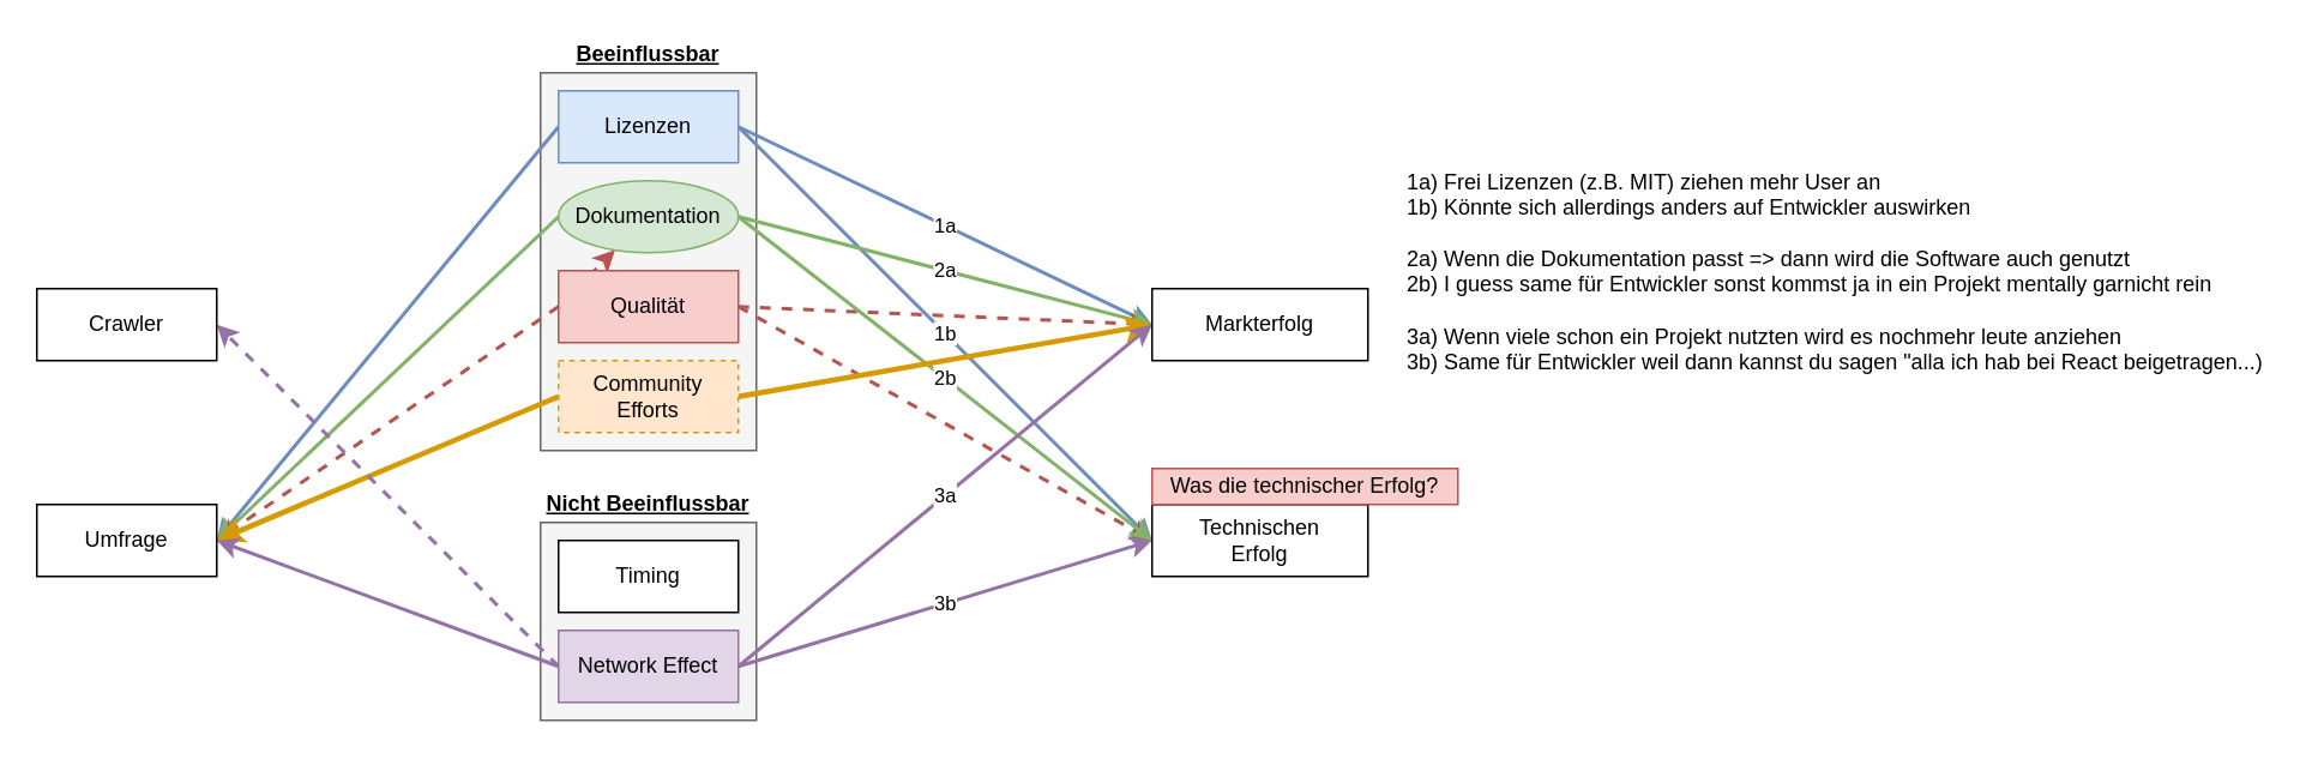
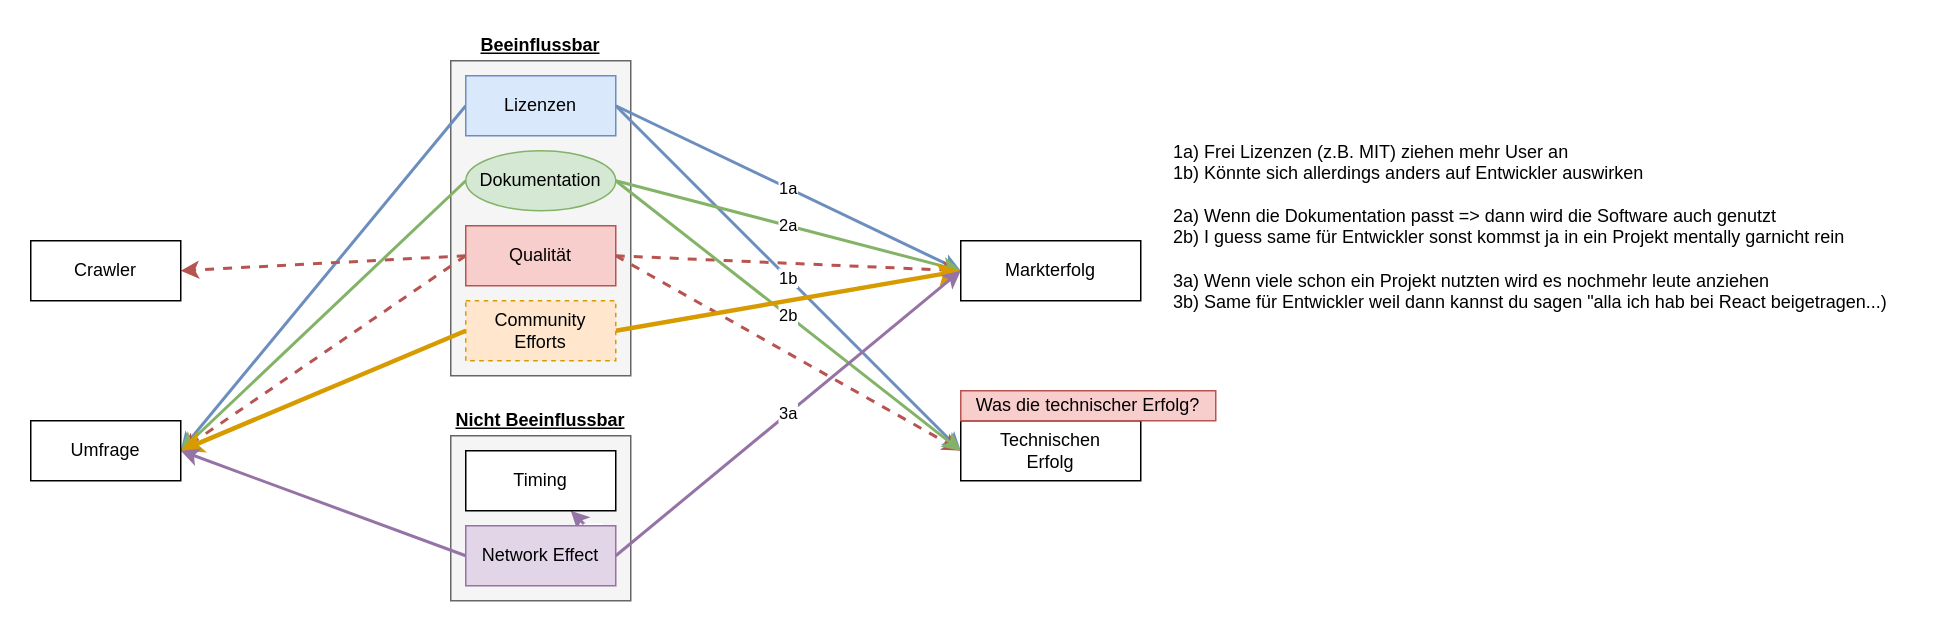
  <mxCell id="0" />
  <mxCell id="1" parent="0" />
  <mxCell id="2" value="" style="rounded=0;whiteSpace=wrap;html=1;fillColor=#f5f5f5;strokeColor=#666666;fontColor=#333333;" vertex="1" parent="1"><mxGeometry x="300" y="290" width="120" height="110" as="geometry" /></mxCell>
  <mxCell id="3" value="" style="rounded=0;whiteSpace=wrap;html=1;fillColor=#f5f5f5;strokeColor=#666666;fontColor=#333333;" vertex="1" parent="1"><mxGeometry x="300" y="40" width="120" height="210" as="geometry" /></mxCell>
  <mxCell id="4" value="1a" style="rounded=0;orthogonalLoop=1;jettySize=auto;html=1;entryX=0;entryY=0.5;entryDx=0;entryDy=0;exitX=1;exitY=0.5;exitDx=0;exitDy=0;fillColor=#dae8fc;strokeColor=#6c8ebf;strokeWidth=2;" edge="1" parent="1" source="7" target="28"><mxGeometry relative="1" as="geometry" /></mxCell>
  <mxCell id="5" value="1b" style="edgeStyle=none;rounded=0;orthogonalLoop=1;jettySize=auto;html=1;exitX=1;exitY=0.5;exitDx=0;exitDy=0;entryX=0;entryY=0.5;entryDx=0;entryDy=0;fillColor=#dae8fc;strokeColor=#6c8ebf;strokeWidth=2;" edge="1" parent="1" source="7" target="29"><mxGeometry relative="1" as="geometry" /></mxCell>
  <mxCell id="6" style="edgeStyle=none;rounded=0;orthogonalLoop=1;jettySize=auto;html=1;entryX=1;entryY=0.5;entryDx=0;entryDy=0;exitX=0;exitY=0.5;exitDx=0;exitDy=0;fillColor=#dae8fc;strokeColor=#6c8ebf;strokeWidth=2;" edge="1" parent="1" source="7" target="33"><mxGeometry relative="1" as="geometry" /></mxCell>
  <mxCell id="7" value="Lizenzen" style="rounded=0;whiteSpace=wrap;html=1;fillColor=#dae8fc;strokeColor=#6c8ebf;" vertex="1" parent="1"><mxGeometry x="310" y="50" width="100" height="40" as="geometry" /></mxCell>
- <mxCell id="8" style="edgeStyle=none;rounded=0;orthogonalLoop=1;jettySize=auto;html=1;dashed=1;exitX=0;exitY=0.5;exitDx=0;exitDy=0;strokeWidth=2;fillColor=#f8cecc;strokeColor=#b85450;" edge="1" parent="1" source="12" target="16"><mxGeometry relative="1" as="geometry" /></mxCell>
+ <mxCell id="8" style="edgeStyle=none;rounded=0;orthogonalLoop=1;jettySize=auto;html=1;entryX=1;entryY=0.5;entryDx=0;entryDy=0;dashed=1;exitX=0;exitY=0.5;exitDx=0;exitDy=0;strokeWidth=2;fillColor=#f8cecc;strokeColor=#b85450;" edge="1" parent="1" source="12" target="32"><mxGeometry relative="1" as="geometry" /></mxCell>
  <mxCell id="9" style="edgeStyle=none;rounded=0;orthogonalLoop=1;jettySize=auto;html=1;entryX=1;entryY=0.5;entryDx=0;entryDy=0;dashed=1;exitX=0;exitY=0.5;exitDx=0;exitDy=0;strokeWidth=2;fillColor=#f8cecc;strokeColor=#b85450;" edge="1" parent="1" source="12" target="33"><mxGeometry relative="1" as="geometry" /></mxCell>
  <mxCell id="10" style="edgeStyle=none;rounded=0;orthogonalLoop=1;jettySize=auto;html=1;exitX=1;exitY=0.5;exitDx=0;exitDy=0;entryX=0;entryY=0.5;entryDx=0;entryDy=0;dashed=1;strokeWidth=2;fillColor=#f8cecc;strokeColor=#b85450;" edge="1" parent="1" source="12" target="28"><mxGeometry relative="1" as="geometry" /></mxCell>
  <mxCell id="11" style="edgeStyle=none;rounded=0;orthogonalLoop=1;jettySize=auto;html=1;exitX=1;exitY=0.5;exitDx=0;exitDy=0;entryX=0;entryY=0.5;entryDx=0;entryDy=0;dashed=1;strokeWidth=2;fillColor=#f8cecc;strokeColor=#b85450;" edge="1" parent="1" source="12" target="29"><mxGeometry relative="1" as="geometry" /></mxCell>
  <mxCell id="12" value="Qualität" style="rounded=0;whiteSpace=wrap;html=1;fillColor=#f8cecc;strokeColor=#b85450;" vertex="1" parent="1"><mxGeometry x="310" y="150" width="100" height="40" as="geometry" /></mxCell>
  <mxCell id="13" value="2a" style="edgeStyle=none;rounded=0;orthogonalLoop=1;jettySize=auto;html=1;exitX=1;exitY=0.5;exitDx=0;exitDy=0;entryX=0;entryY=0.5;entryDx=0;entryDy=0;fillColor=#d5e8d4;strokeColor=#82b366;strokeWidth=2;" edge="1" parent="1" source="16" target="28"><mxGeometry relative="1" as="geometry" /></mxCell>
  <mxCell id="14" value="2b" style="edgeStyle=none;rounded=0;orthogonalLoop=1;jettySize=auto;html=1;entryX=0;entryY=0.5;entryDx=0;entryDy=0;exitX=1;exitY=0.5;exitDx=0;exitDy=0;fillColor=#d5e8d4;strokeColor=#82b366;strokeWidth=2;" edge="1" parent="1" source="16" target="29"><mxGeometry relative="1" as="geometry" /></mxCell>
  <mxCell id="15" style="edgeStyle=none;rounded=0;orthogonalLoop=1;jettySize=auto;html=1;entryX=1;entryY=0.5;entryDx=0;entryDy=0;exitX=0;exitY=0.5;exitDx=0;exitDy=0;fillColor=#d5e8d4;strokeColor=#82b366;strokeWidth=2;" edge="1" parent="1" source="16" target="33"><mxGeometry relative="1" as="geometry" /></mxCell>
  <mxCell id="16" value="Dokumentation" style="ellipse;whiteSpace=wrap;html=1;fillColor=#d5e8d4;strokeColor=#82b366;" vertex="1" parent="1"><mxGeometry x="310" y="100" width="100" height="40" as="geometry" /></mxCell>
  <mxCell id="17" style="edgeStyle=none;rounded=0;orthogonalLoop=1;jettySize=auto;html=1;entryX=0;entryY=0.5;entryDx=0;entryDy=0;fillColor=#ffe6cc;strokeColor=#d79b00;strokeWidth=3;exitX=1;exitY=0.5;exitDx=0;exitDy=0;" edge="1" parent="1" source="19" target="28"><mxGeometry relative="1" as="geometry" /></mxCell>
  <mxCell id="18" style="edgeStyle=none;rounded=0;orthogonalLoop=1;jettySize=auto;html=1;exitX=0;exitY=0.5;exitDx=0;exitDy=0;entryX=1;entryY=0.5;entryDx=0;entryDy=0;fillColor=#ffe6cc;strokeColor=#d79b00;strokeWidth=3;" edge="1" parent="1" source="19" target="33"><mxGeometry relative="1" as="geometry" /></mxCell>
  <mxCell id="19" value="Community&lt;br&gt;Efforts" style="rounded=0;whiteSpace=wrap;html=1;fillColor=#ffe6cc;strokeColor=#d79b00;dashed=1;" vertex="1" parent="1"><mxGeometry x="310" y="200" width="100" height="40" as="geometry" /></mxCell>
  <mxCell id="20" value="3a" style="edgeStyle=none;rounded=0;orthogonalLoop=1;jettySize=auto;html=1;entryX=0;entryY=0.5;entryDx=0;entryDy=0;exitX=1;exitY=0.5;exitDx=0;exitDy=0;fillColor=#e1d5e7;strokeColor=#9673a6;strokeWidth=2;" edge="1" parent="1" source="24" target="28"><mxGeometry relative="1" as="geometry" /></mxCell>
- <mxCell id="21" value="3b" style="edgeStyle=none;rounded=0;orthogonalLoop=1;jettySize=auto;html=1;entryX=0;entryY=0.5;entryDx=0;entryDy=0;exitX=1;exitY=0.5;exitDx=0;exitDy=0;fillColor=#e1d5e7;strokeColor=#9673a6;strokeWidth=2;" edge="1" parent="1" source="24" target="29"><mxGeometry relative="1" as="geometry" /></mxCell>
+ <mxCell id="21" value="3b" style="edgeStyle=none;rounded=0;orthogonalLoop=1;jettySize=auto;html=1;exitX=1;exitY=0.5;exitDx=0;exitDy=0;fillColor=#e1d5e7;strokeColor=#9673a6;strokeWidth=2;" edge="1" parent="1" source="24" target="25"><mxGeometry relative="1" as="geometry" /></mxCell>
  <mxCell id="22" style="edgeStyle=none;rounded=0;orthogonalLoop=1;jettySize=auto;html=1;exitX=0;exitY=0.5;exitDx=0;exitDy=0;fillColor=#e1d5e7;strokeColor=#9673a6;strokeWidth=2;" edge="1" parent="1" source="24"><mxGeometry relative="1" as="geometry"><mxPoint x="120" y="300" as="targetPoint" /></mxGeometry></mxCell>
- <mxCell id="23" style="edgeStyle=none;rounded=0;orthogonalLoop=1;jettySize=auto;html=1;exitX=0;exitY=0.5;exitDx=0;exitDy=0;entryX=1;entryY=0.5;entryDx=0;entryDy=0;dashed=1;fillColor=#e1d5e7;strokeColor=#9673a6;strokeWidth=2;" edge="1" parent="1" source="24" target="32"><mxGeometry relative="1" as="geometry" /></mxCell>
  <mxCell id="24" value="Network Effect" style="rounded=0;whiteSpace=wrap;html=1;fillColor=#e1d5e7;strokeColor=#9673a6;" vertex="1" parent="1"><mxGeometry x="310" y="350" width="100" height="40" as="geometry" /></mxCell>
  <mxCell id="25" value="Timing" style="rounded=0;whiteSpace=wrap;html=1;" vertex="1" parent="1"><mxGeometry x="310" y="300" width="100" height="40" as="geometry" /></mxCell>
  <mxCell id="26" value="Beeinflussbar" style="text;html=1;strokeColor=none;fillColor=none;align=center;verticalAlign=middle;whiteSpace=wrap;rounded=0;fontStyle=5;rotation=0;" vertex="1" parent="1"><mxGeometry x="300" y="20" width="120" height="20" as="geometry" /></mxCell>
  <mxCell id="27" value="Nicht Beeinflussbar" style="text;html=1;strokeColor=none;fillColor=none;align=center;verticalAlign=middle;whiteSpace=wrap;rounded=0;fontStyle=5;direction=west;rotation=0;" vertex="1" parent="1"><mxGeometry x="300" y="270" width="120" height="20" as="geometry" /></mxCell>
  <mxCell id="28" value="Markterfolg" style="rounded=0;whiteSpace=wrap;html=1;" vertex="1" parent="1"><mxGeometry x="640" y="160" width="120" height="40" as="geometry" /></mxCell>
  <mxCell id="29" value="Technischen&lt;br&gt;Erfolg" style="rounded=0;whiteSpace=wrap;html=1;" vertex="1" parent="1"><mxGeometry x="640" y="280" width="120" height="40" as="geometry" /></mxCell>
  <mxCell id="30" value="Was die technischer Erfolg?" style="text;html=1;strokeColor=#b85450;fillColor=#f8cecc;align=center;verticalAlign=middle;whiteSpace=wrap;rounded=0;" vertex="1" parent="1"><mxGeometry x="640" y="260" width="170" height="20" as="geometry" /></mxCell>
  <mxCell id="31" value="1a) Frei Lizenzen (z.B. MIT) ziehen mehr User an&lt;br&gt;&lt;div&gt;&lt;span&gt;1b) Könnte sich allerdings anders auf Entwickler auswirken&lt;/span&gt;&lt;/div&gt;&lt;div&gt;&lt;br&gt;2a) Wenn die Dokumentation passt =&amp;gt; dann wird die Software auch genutzt&lt;/div&gt;&lt;div&gt;2b) I guess same für Entwickler sonst kommst ja in ein Projekt mentally garnicht rein&lt;/div&gt;&lt;div&gt;&lt;br&gt;&lt;/div&gt;&lt;div&gt;3a) Wenn viele schon ein Projekt nutzten wird es nochmehr leute anziehen&lt;/div&gt;&lt;div&gt;3b) Same für Entwickler weil dann kannst du sagen &quot;alla ich hab bei React beigetragen...)&lt;/div&gt;&lt;div&gt;&lt;br&gt;&lt;/div&gt;&lt;div&gt;&lt;br&gt;&lt;/div&gt;" style="text;html=1;align=left;verticalAlign=middle;resizable=0;points=[];autosize=1;" vertex="1" parent="1"><mxGeometry x="780" y="90" width="490" height="150" as="geometry" /></mxCell>
  <mxCell id="32" value="Crawler" style="rounded=0;whiteSpace=wrap;html=1;" vertex="1" parent="1"><mxGeometry x="20" y="160" width="100" height="40" as="geometry" /></mxCell>
  <mxCell id="33" value="Umfrage" style="rounded=0;whiteSpace=wrap;html=1;" vertex="1" parent="1"><mxGeometry x="20" y="280" width="100" height="40" as="geometry" /></mxCell>
